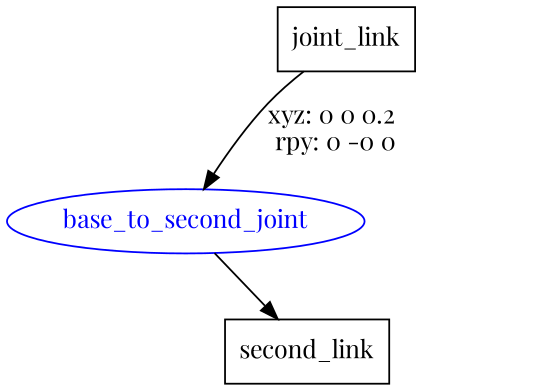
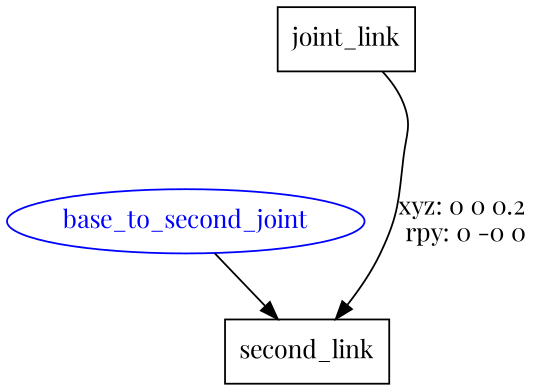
  digraph {
    fontname="Playfair Display"
    node [fontname="Playfair Display" shape=box]
    edge [fontname="Playfair Display"]
    n1 [label=joint_link]
    base_to_second_joint [color=blue fontcolor=blue shape=ellipse]
    n3 [label=second_link]
-   n1 -> base_to_second_joint [label="xyz: 0 0 0.2 \nrpy: 0 -0 0"]
+   n1 -> n3 [label="xyz: 0 0 0.2 \nrpy: 0 -0 0"]
    base_to_second_joint -> n3
  }
